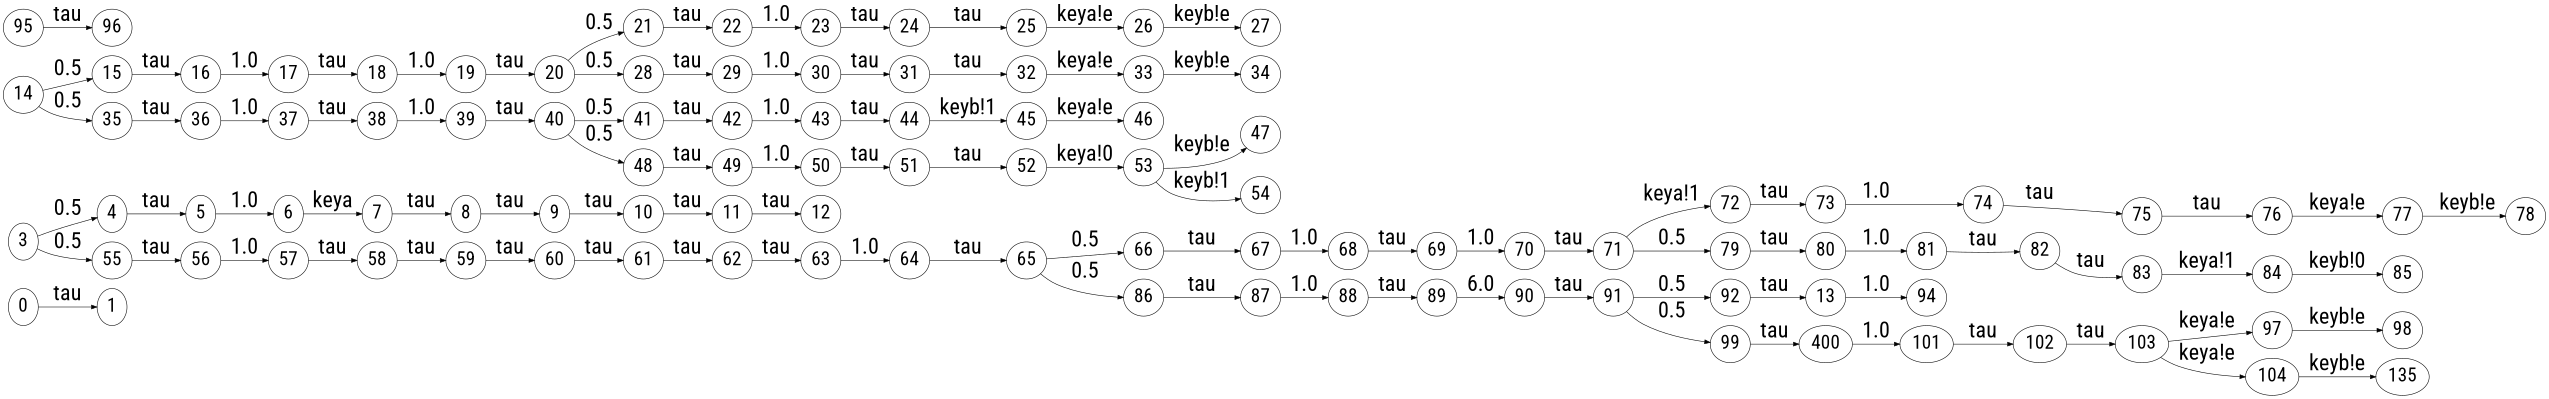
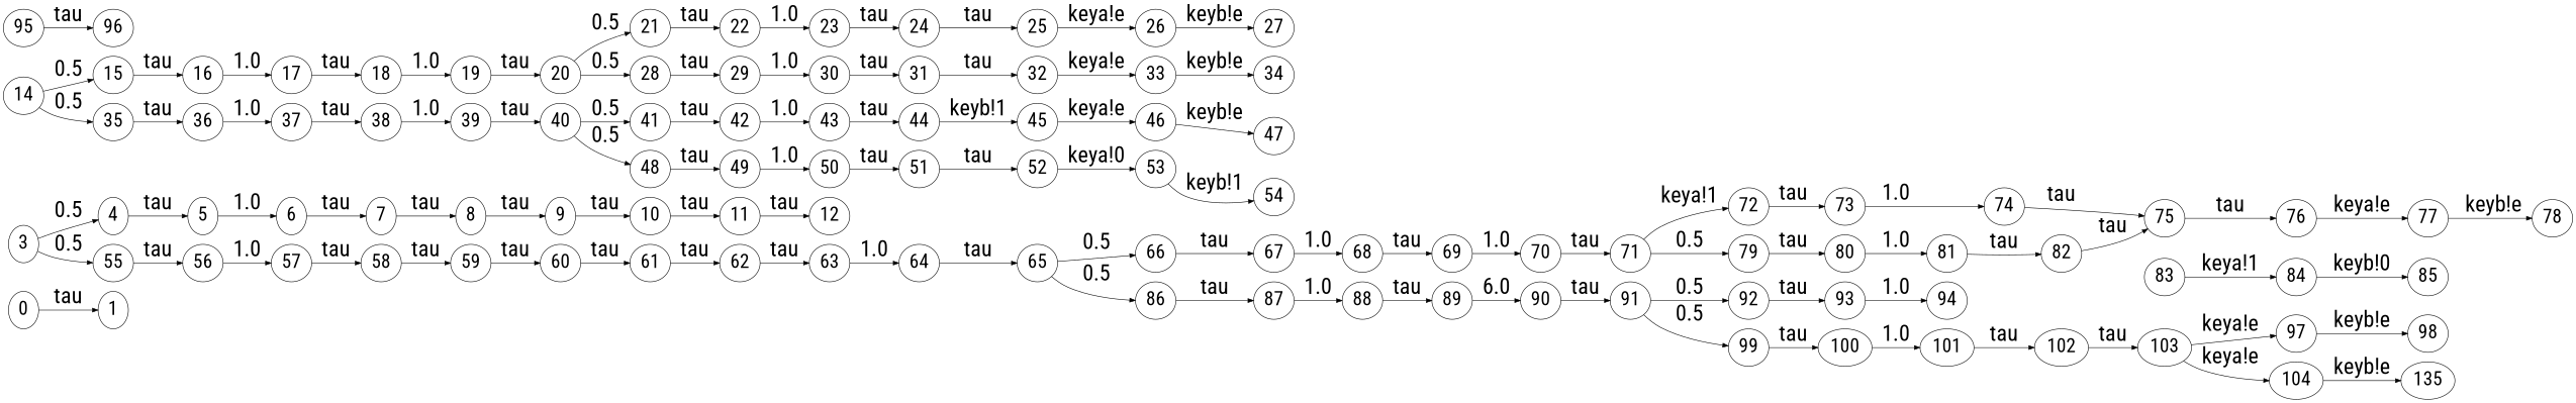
  digraph {
    fontname="Roboto Condensed"
    rankdir=LR
    node [fontname="Roboto Condensed" fontsize=35]
    edge [fontname="Roboto Condensed" fontsize=40]
    0
    1
    3
    4
    55
    5
    56
    6
    7
    8
    9
    10
    11
    12
    14
    15
    35
    16
    36
    17
    18
    19
    20
    21
    28
    22
    29
    23
    24
    25
    26
    27
    30
    31
    32
    33
    34
    37
    38
    39
    40
    41
    48
    42
    49
    43
    44
    45
    46
    47
    50
    51
    52
    53
    54
    57
    58
    59
    60
    61
    62
    63
    64
    65
    66
    86
    67
    87
    68
    69
    70
    71
    72
    79
    73
    80
    74
    75
    76
    77
    78
    81
    82
    83
    84
    85
    88
    89
    90
    91
    92
    99
-   93 [label=13]
-   100 [label=400]
+   93
+   100
    94
    95
    96
    97
    98
    101
    102
    103
    104
    n104 [label=135]
    0 -> 1 [label=tau]
    3 -> 4 [label=0.5]
    3 -> 55 [label=0.5]
    4 -> 5 [label=tau]
    55 -> 56 [label=tau]
    5 -> 6 [label=1.0]
    56 -> 57 [label=1.0]
-   6 -> 7 [label=keya]
+   6 -> 7 [label=tau]
    7 -> 8 [label=tau]
    8 -> 9 [label=tau]
    9 -> 10 [label=tau]
    10 -> 11 [label=tau]
    11 -> 12 [label=tau]
    14 -> 15 [label=0.5]
    14 -> 35 [label=0.5]
    15 -> 16 [label=tau]
    35 -> 36 [label=tau]
    16 -> 17 [label=1.0]
    36 -> 37 [label=1.0]
    17 -> 18 [label=tau]
    18 -> 19 [label=1.0]
    19 -> 20 [label=tau]
    20 -> 21 [label=0.5]
    20 -> 28 [label=0.5]
    21 -> 22 [label=tau]
    28 -> 29 [label=tau]
    22 -> 23 [label=1.0]
    29 -> 30 [label=1.0]
    23 -> 24 [label=tau]
    24 -> 25 [label=tau]
    25 -> 26 [label="keya!e"]
    26 -> 27 [label="keyb!e"]
    30 -> 31 [label=tau]
    31 -> 32 [label=tau]
    32 -> 33 [label="keya!e"]
    33 -> 34 [label="keyb!e"]
    37 -> 38 [label=tau]
    38 -> 39 [label=1.0]
    39 -> 40 [label=tau]
    40 -> 41 [label=0.5]
    40 -> 48 [label=0.5]
    41 -> 42 [label=tau]
    48 -> 49 [label=tau]
    42 -> 43 [label=1.0]
    49 -> 50 [label=1.0]
    43 -> 44 [label=tau]
    44 -> 45 [label="keyb!1"]
    45 -> 46 [label="keya!e"]
-   53 -> 47 [label="keyb!e"]
+   46 -> 47 [label="keyb!e"]
    50 -> 51 [label=tau]
    51 -> 52 [label=tau]
    52 -> 53 [label="keya!0"]
    53 -> 54 [label="keyb!1"]
    57 -> 58 [label=tau]
    58 -> 59 [label=tau]
    59 -> 60 [label=tau]
    60 -> 61 [label=tau]
    61 -> 62 [label=tau]
    62 -> 63 [label=tau]
    63 -> 64 [label=1.0]
    64 -> 65 [label=tau]
    65 -> 66 [label=0.5]
    65 -> 86 [label=0.5]
    66 -> 67 [label=tau]
    86 -> 87 [label=tau]
    67 -> 68 [label=1.0]
    87 -> 88 [label=1.0]
    68 -> 69 [label=tau]
    69 -> 70 [label=1.0]
    70 -> 71 [label=tau]
    71 -> 72 [label="keya!1"]
    71 -> 79 [label=0.5]
    72 -> 73 [label=tau]
    79 -> 80 [label=tau]
    73 -> 74 [label=1.0]
    80 -> 81 [label=1.0]
    74 -> 75 [label=tau]
    75 -> 76 [label=tau]
    76 -> 77 [label="keya!e"]
    77 -> 78 [label="keyb!e"]
    81 -> 82 [label=tau]
-   82 -> 83 [label=tau]
+   82 -> 75 [label=tau]
    83 -> 84 [label="keya!1"]
    84 -> 85 [label="keyb!0"]
    88 -> 89 [label=tau]
    89 -> 90 [label=6.0]
    90 -> 91 [label=tau]
    91 -> 92 [label=0.5]
    91 -> 99 [label=0.5]
    92 -> 93 [label=tau]
    99 -> 100 [label=tau]
    93 -> 94 [label=1.0]
    100 -> 101 [label=1.0]
    95 -> 96 [label=tau]
    97 -> 98 [label="keyb!e"]
    101 -> 102 [label=tau]
    102 -> 103 [label=tau]
    103 -> 97 [label="keya!e"]
    103 -> 104 [label="keya!e"]
    104 -> n104 [label="keyb!e"]
  }
